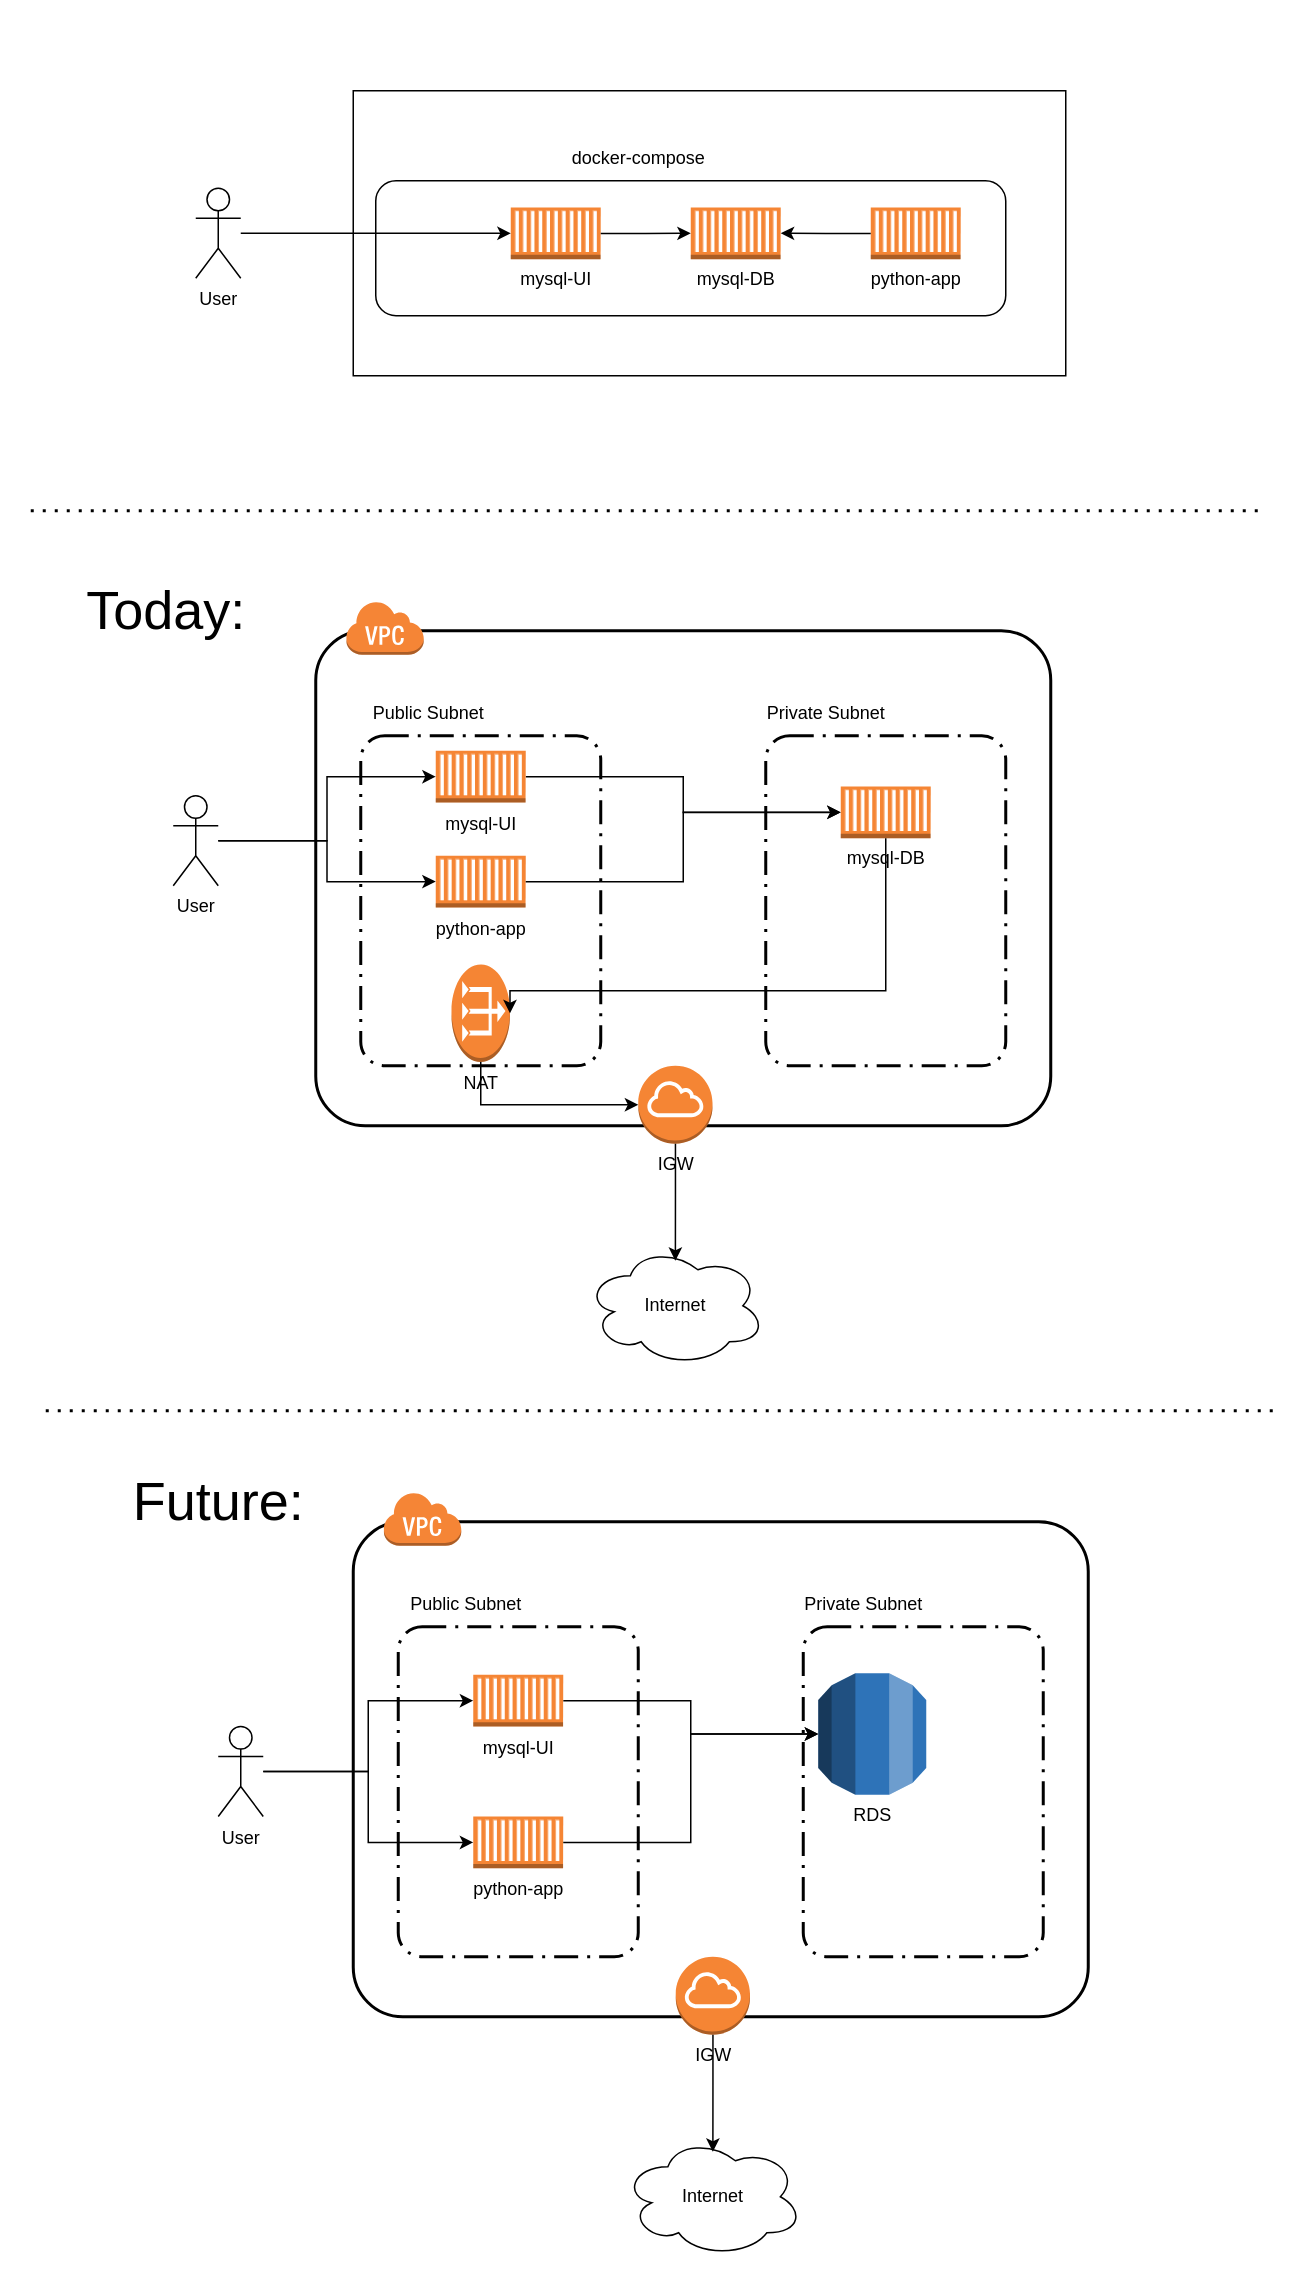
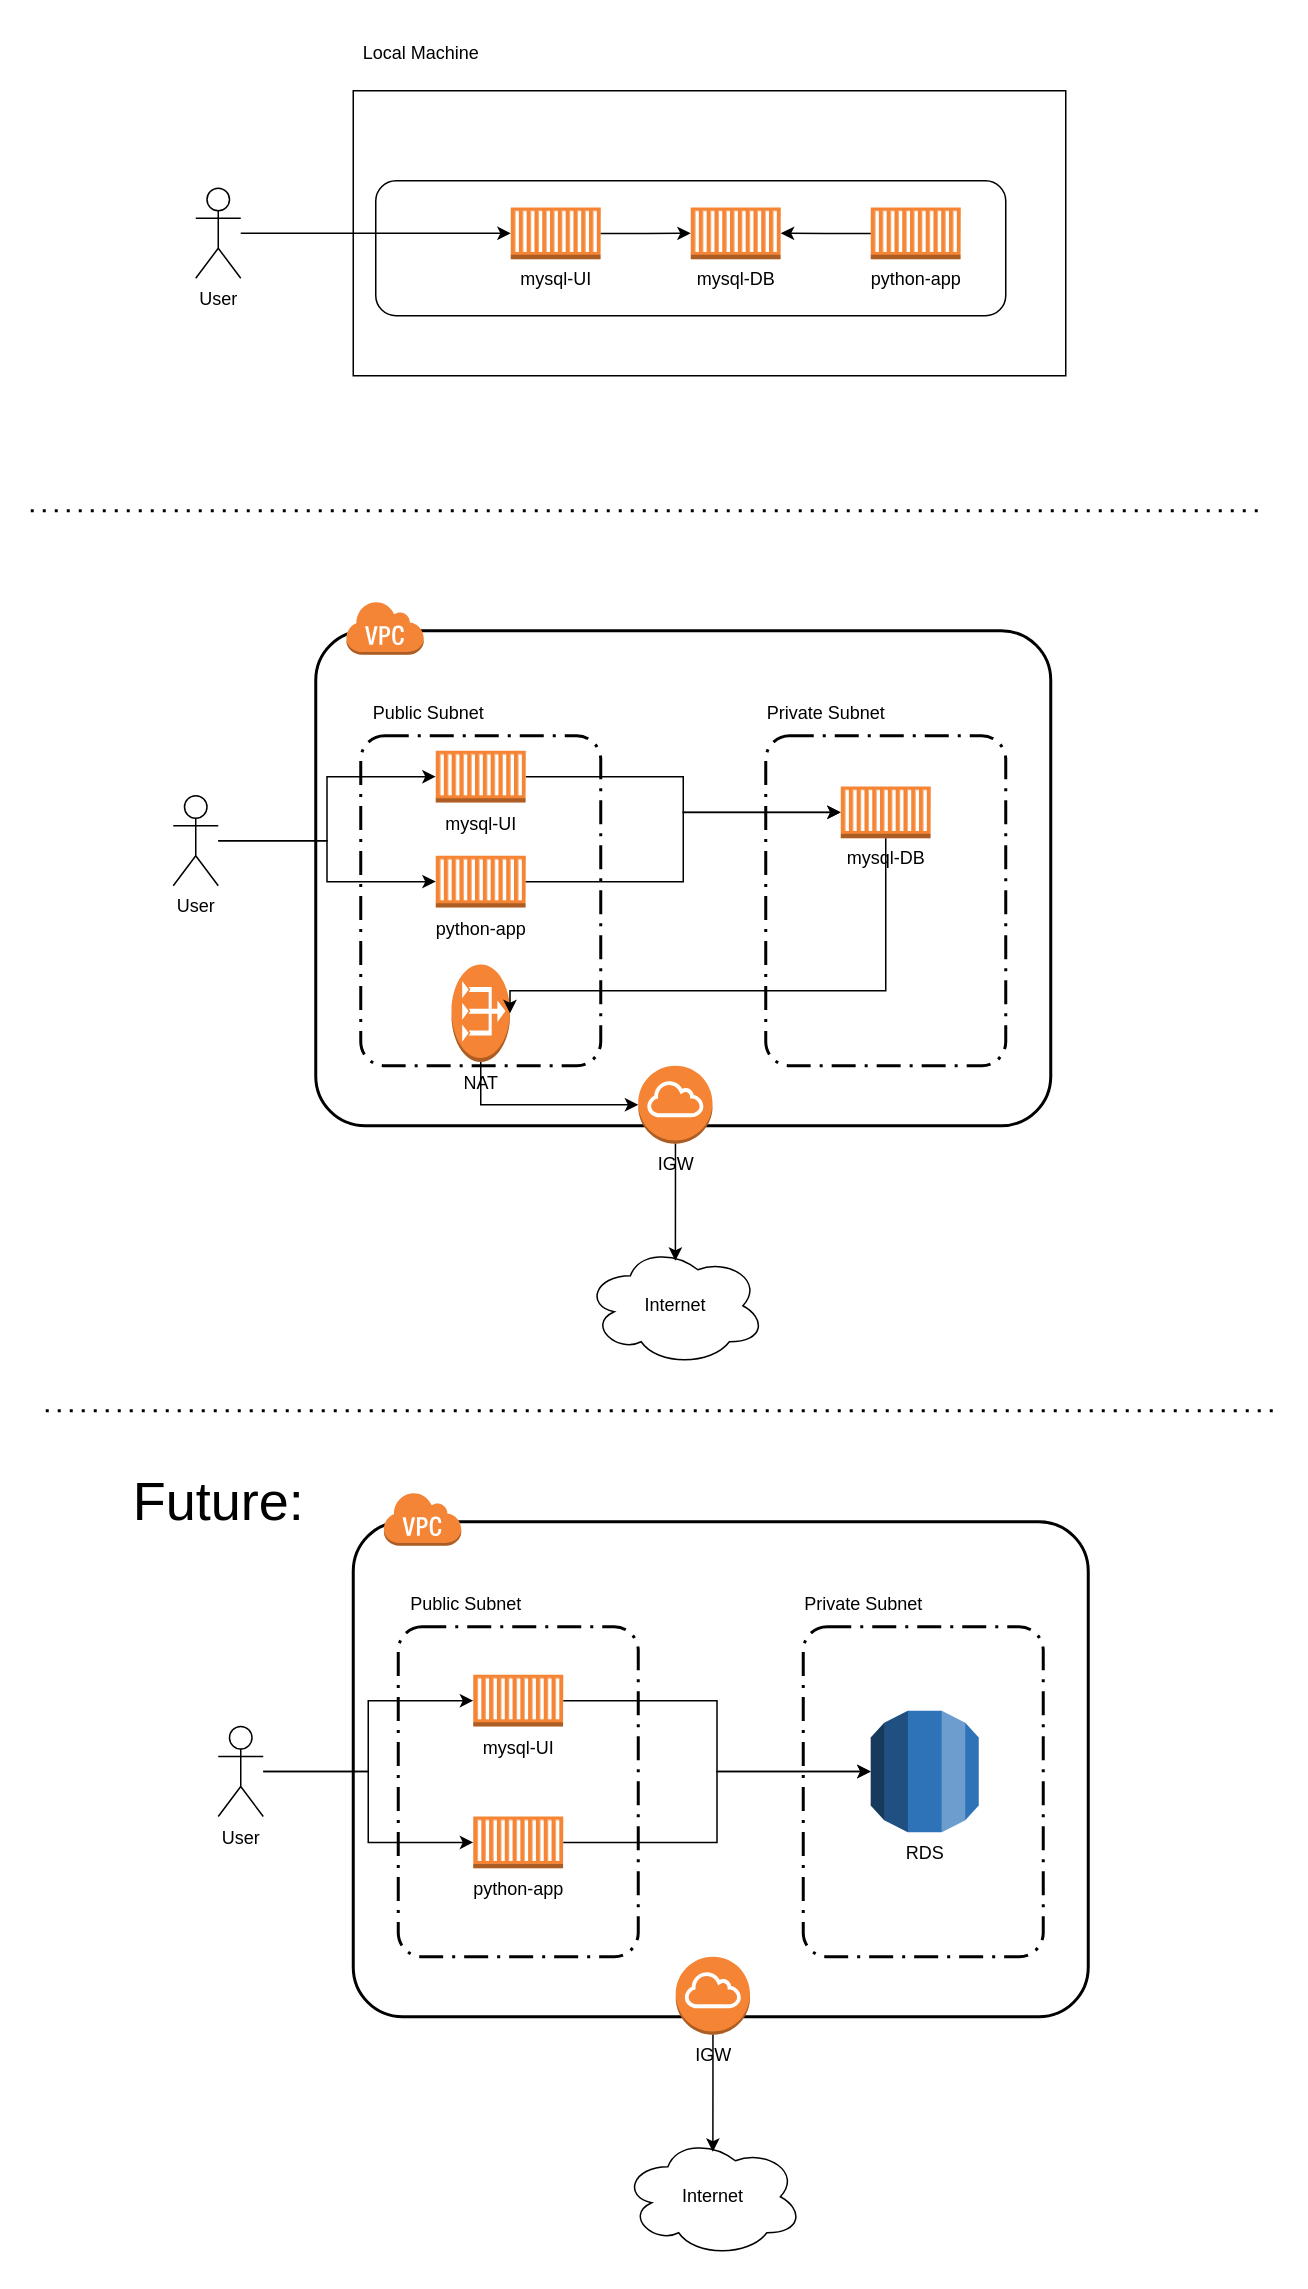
  <mxCell id="0" />
  <mxCell id="1" parent="0" />
  <mxCell id="2" value="" style="rounded=0;whiteSpace=wrap;html=1;" vertex="1" parent="1"><mxGeometry x="235" y="60" width="475" height="190" as="geometry" /></mxCell>
  <mxCell id="3" value="" style="rounded=1;whiteSpace=wrap;html=1;" vertex="1" parent="1"><mxGeometry x="250" y="120" width="420" height="90" as="geometry" /></mxCell>
+ <mxCell id="4" value="Local Machine" style="text;html=1;align=center;verticalAlign=middle;resizable=0;points=[];autosize=1;strokeColor=none;fillColor=none;" vertex="1" parent="1"><mxGeometry x="230" y="20" width="100" height="30" as="geometry" /></mxCell>
  <mxCell id="5" value="mysql-UI" style="outlineConnect=0;dashed=0;verticalLabelPosition=bottom;verticalAlign=top;align=center;html=1;shape=mxgraph.aws3.ec2_compute_container;fillColor=#F58534;gradientColor=none;" vertex="1" parent="1"><mxGeometry x="340" y="137.75" width="60" height="34.5" as="geometry" /></mxCell>
- <mxCell id="6" value="docker-compose" style="text;html=1;align=center;verticalAlign=middle;resizable=0;points=[];autosize=1;strokeColor=none;fillColor=none;" vertex="1" parent="1"><mxGeometry x="370" y="90" width="110" height="30" as="geometry" /></mxCell>
  <mxCell id="7" value="mysql-DB" style="outlineConnect=0;dashed=0;verticalLabelPosition=bottom;verticalAlign=top;align=center;html=1;shape=mxgraph.aws3.ec2_compute_container;fillColor=#F58534;gradientColor=none;" vertex="1" parent="1"><mxGeometry x="460" y="137.75" width="60" height="34.5" as="geometry" /></mxCell>
  <mxCell id="8" style="edgeStyle=orthogonalEdgeStyle;rounded=0;orthogonalLoop=1;jettySize=auto;html=1;entryX=0;entryY=0.5;entryDx=0;entryDy=0;entryPerimeter=0;" edge="1" parent="1" source="5" target="7"><mxGeometry relative="1" as="geometry" /></mxCell>
  <mxCell id="9" value="User" style="shape=umlActor;verticalLabelPosition=bottom;verticalAlign=top;html=1;outlineConnect=0;" vertex="1" parent="1"><mxGeometry x="130" y="125" width="30" height="60" as="geometry" /></mxCell>
  <mxCell id="10" style="edgeStyle=orthogonalEdgeStyle;rounded=0;orthogonalLoop=1;jettySize=auto;html=1;entryX=0;entryY=0.5;entryDx=0;entryDy=0;entryPerimeter=0;" edge="1" parent="1" source="9" target="5"><mxGeometry relative="1" as="geometry" /></mxCell>
  <mxCell id="11" value="python-app" style="outlineConnect=0;dashed=0;verticalLabelPosition=bottom;verticalAlign=top;align=center;html=1;shape=mxgraph.aws3.ec2_compute_container;fillColor=#F58534;gradientColor=none;" vertex="1" parent="1"><mxGeometry x="580" y="137.75" width="60" height="34.5" as="geometry" /></mxCell>
  <mxCell id="12" style="edgeStyle=orthogonalEdgeStyle;rounded=0;orthogonalLoop=1;jettySize=auto;html=1;entryX=1;entryY=0.5;entryDx=0;entryDy=0;entryPerimeter=0;" edge="1" parent="1" source="11" target="7"><mxGeometry relative="1" as="geometry" /></mxCell>
  <mxCell id="13" value="" style="endArrow=none;dashed=1;html=1;dashPattern=1 3;strokeWidth=2;rounded=0;" edge="1" parent="1"><mxGeometry width="50" height="50" relative="1" as="geometry"><mxPoint x="20" y="340" as="sourcePoint" /><mxPoint x="840" y="340" as="targetPoint" /></mxGeometry></mxCell>
  <mxCell id="14" value="" style="rounded=1;arcSize=10;dashed=0;fillColor=none;gradientColor=none;strokeWidth=2;" vertex="1" parent="1"><mxGeometry x="210" y="420" width="490" height="330" as="geometry" /></mxCell>
  <mxCell id="15" value="" style="dashed=0;html=1;shape=mxgraph.aws3.virtual_private_cloud;fillColor=#F58536;gradientColor=none;dashed=0;" vertex="1" parent="1"><mxGeometry x="230" y="400" width="52" height="36" as="geometry" /></mxCell>
  <mxCell id="16" value="" style="rounded=1;arcSize=10;dashed=1;fillColor=none;gradientColor=none;dashPattern=8 3 1 3;strokeWidth=2;" vertex="1" parent="1"><mxGeometry x="240" y="490" width="160" height="220" as="geometry" /></mxCell>
  <mxCell id="17" value="Public Subnet" style="text;html=1;align=center;verticalAlign=middle;resizable=0;points=[];autosize=1;strokeColor=none;fillColor=none;" vertex="1" parent="1"><mxGeometry x="235" y="460" width="100" height="30" as="geometry" /></mxCell>
  <mxCell id="18" style="edgeStyle=orthogonalEdgeStyle;rounded=0;orthogonalLoop=1;jettySize=auto;html=1;" edge="1" parent="1" source="19" target="22"><mxGeometry relative="1" as="geometry" /></mxCell>
  <mxCell id="19" value="mysql-UI" style="outlineConnect=0;dashed=0;verticalLabelPosition=bottom;verticalAlign=top;align=center;html=1;shape=mxgraph.aws3.ec2_compute_container;fillColor=#F58534;gradientColor=none;" vertex="1" parent="1"><mxGeometry x="290" y="500" width="60" height="34.5" as="geometry" /></mxCell>
  <mxCell id="20" value="" style="rounded=1;arcSize=10;dashed=1;fillColor=none;gradientColor=none;dashPattern=8 3 1 3;strokeWidth=2;" vertex="1" parent="1"><mxGeometry x="510" y="490" width="160" height="220" as="geometry" /></mxCell>
  <mxCell id="21" value="Private Subnet" style="text;html=1;align=center;verticalAlign=middle;resizable=0;points=[];autosize=1;strokeColor=none;fillColor=none;" vertex="1" parent="1"><mxGeometry x="500" y="460" width="100" height="30" as="geometry" /></mxCell>
  <mxCell id="22" value="mysql-DB" style="outlineConnect=0;dashed=0;verticalLabelPosition=bottom;verticalAlign=top;align=center;html=1;shape=mxgraph.aws3.ec2_compute_container;fillColor=#F58534;gradientColor=none;" vertex="1" parent="1"><mxGeometry x="560" y="523.75" width="60" height="34.5" as="geometry" /></mxCell>
  <mxCell id="23" style="edgeStyle=orthogonalEdgeStyle;rounded=0;orthogonalLoop=1;jettySize=auto;html=1;" edge="1" parent="1" source="24" target="19"><mxGeometry relative="1" as="geometry" /></mxCell>
  <mxCell id="24" value="User" style="shape=umlActor;verticalLabelPosition=bottom;verticalAlign=top;html=1;outlineConnect=0;" vertex="1" parent="1"><mxGeometry x="115" y="530" width="30" height="60" as="geometry" /></mxCell>
  <mxCell id="25" value="NAT" style="outlineConnect=0;dashed=0;verticalLabelPosition=bottom;verticalAlign=top;align=center;html=1;shape=mxgraph.aws3.vpc_nat_gateway;fillColor=#F58534;gradientColor=none;" vertex="1" parent="1"><mxGeometry x="300.5" y="642.5" width="39" height="65" as="geometry" /></mxCell>
  <mxCell id="26" style="edgeStyle=orthogonalEdgeStyle;rounded=0;orthogonalLoop=1;jettySize=auto;html=1;entryX=1;entryY=0.5;entryDx=0;entryDy=0;entryPerimeter=0;" edge="1" parent="1" source="22" target="25"><mxGeometry relative="1" as="geometry"><Array as="points"><mxPoint x="590" y="660" /><mxPoint x="340" y="660" /></Array></mxGeometry></mxCell>
  <mxCell id="27" value="IGW" style="outlineConnect=0;dashed=0;verticalLabelPosition=bottom;verticalAlign=top;align=center;html=1;shape=mxgraph.aws3.internet_gateway;fillColor=#F58534;gradientColor=none;" vertex="1" parent="1"><mxGeometry x="425" y="710" width="49.5" height="52" as="geometry" /></mxCell>
  <mxCell id="28" value="Internet" style="ellipse;shape=cloud;whiteSpace=wrap;html=1;" vertex="1" parent="1"><mxGeometry x="389.75" y="830" width="120" height="80" as="geometry" /></mxCell>
  <mxCell id="29" style="edgeStyle=orthogonalEdgeStyle;rounded=0;orthogonalLoop=1;jettySize=auto;html=1;entryX=0.5;entryY=0.125;entryDx=0;entryDy=0;entryPerimeter=0;" edge="1" parent="1" source="27" target="28"><mxGeometry relative="1" as="geometry" /></mxCell>
  <mxCell id="30" style="edgeStyle=orthogonalEdgeStyle;rounded=0;orthogonalLoop=1;jettySize=auto;html=1;entryX=0;entryY=0.5;entryDx=0;entryDy=0;entryPerimeter=0;" edge="1" parent="1" source="25" target="27"><mxGeometry relative="1" as="geometry"><Array as="points"><mxPoint x="320" y="736" /></Array></mxGeometry></mxCell>
- <mxCell id="31" value="&lt;font style=&quot;font-size: 36px;&quot;&gt;Today:&lt;/font&gt;" style="text;html=1;align=center;verticalAlign=middle;resizable=0;points=[];autosize=1;strokeColor=none;fillColor=none;" vertex="1" parent="1"><mxGeometry x="45" y="376" width="130" height="60" as="geometry" /></mxCell>
  <mxCell id="32" value="" style="endArrow=none;dashed=1;html=1;dashPattern=1 3;strokeWidth=2;rounded=0;" edge="1" parent="1"><mxGeometry width="50" height="50" relative="1" as="geometry"><mxPoint x="30" y="940" as="sourcePoint" /><mxPoint x="850" y="940" as="targetPoint" /></mxGeometry></mxCell>
  <mxCell id="33" value="" style="rounded=1;arcSize=10;dashed=0;fillColor=none;gradientColor=none;strokeWidth=2;" vertex="1" parent="1"><mxGeometry x="235" y="1014" width="490" height="330" as="geometry" /></mxCell>
  <mxCell id="34" value="" style="dashed=0;html=1;shape=mxgraph.aws3.virtual_private_cloud;fillColor=#F58536;gradientColor=none;dashed=0;" vertex="1" parent="1"><mxGeometry x="255" y="994" width="52" height="36" as="geometry" /></mxCell>
  <mxCell id="35" value="" style="rounded=1;arcSize=10;dashed=1;fillColor=none;gradientColor=none;dashPattern=8 3 1 3;strokeWidth=2;" vertex="1" parent="1"><mxGeometry x="265" y="1084" width="160" height="220" as="geometry" /></mxCell>
  <mxCell id="36" value="Public Subnet" style="text;html=1;align=center;verticalAlign=middle;resizable=0;points=[];autosize=1;strokeColor=none;fillColor=none;" vertex="1" parent="1"><mxGeometry x="260" y="1054" width="100" height="30" as="geometry" /></mxCell>
  <mxCell id="37" style="edgeStyle=orthogonalEdgeStyle;rounded=0;orthogonalLoop=1;jettySize=auto;html=1;entryX=0;entryY=0.5;entryDx=0;entryDy=0;entryPerimeter=0;" edge="1" parent="1" source="38" target="48"><mxGeometry relative="1" as="geometry"><mxPoint x="585" y="1180.5" as="targetPoint" /></mxGeometry></mxCell>
  <mxCell id="38" value="mysql-UI" style="outlineConnect=0;dashed=0;verticalLabelPosition=bottom;verticalAlign=top;align=center;html=1;shape=mxgraph.aws3.ec2_compute_container;fillColor=#F58534;gradientColor=none;" vertex="1" parent="1"><mxGeometry x="315" y="1116" width="60" height="34.5" as="geometry" /></mxCell>
  <mxCell id="39" value="" style="rounded=1;arcSize=10;dashed=1;fillColor=none;gradientColor=none;dashPattern=8 3 1 3;strokeWidth=2;" vertex="1" parent="1"><mxGeometry x="535" y="1084" width="160" height="220" as="geometry" /></mxCell>
  <mxCell id="40" value="Private Subnet" style="text;html=1;align=center;verticalAlign=middle;resizable=0;points=[];autosize=1;strokeColor=none;fillColor=none;" vertex="1" parent="1"><mxGeometry x="525" y="1054" width="100" height="30" as="geometry" /></mxCell>
  <mxCell id="41" style="edgeStyle=orthogonalEdgeStyle;rounded=0;orthogonalLoop=1;jettySize=auto;html=1;" edge="1" parent="1" source="43" target="38"><mxGeometry relative="1" as="geometry" /></mxCell>
  <mxCell id="42" style="edgeStyle=orthogonalEdgeStyle;rounded=0;orthogonalLoop=1;jettySize=auto;html=1;" edge="1" parent="1" source="43" target="52"><mxGeometry relative="1" as="geometry" /></mxCell>
  <mxCell id="43" value="User" style="shape=umlActor;verticalLabelPosition=bottom;verticalAlign=top;html=1;outlineConnect=0;" vertex="1" parent="1"><mxGeometry x="145" y="1150.5" width="30" height="60" as="geometry" /></mxCell>
  <mxCell id="44" value="IGW" style="outlineConnect=0;dashed=0;verticalLabelPosition=bottom;verticalAlign=top;align=center;html=1;shape=mxgraph.aws3.internet_gateway;fillColor=#F58534;gradientColor=none;" vertex="1" parent="1"><mxGeometry x="450" y="1304" width="49.5" height="52" as="geometry" /></mxCell>
  <mxCell id="45" value="Internet" style="ellipse;shape=cloud;whiteSpace=wrap;html=1;" vertex="1" parent="1"><mxGeometry x="414.75" y="1424" width="120" height="80" as="geometry" /></mxCell>
  <mxCell id="46" style="edgeStyle=orthogonalEdgeStyle;rounded=0;orthogonalLoop=1;jettySize=auto;html=1;entryX=0.5;entryY=0.125;entryDx=0;entryDy=0;entryPerimeter=0;" edge="1" parent="1" source="44" target="45"><mxGeometry relative="1" as="geometry" /></mxCell>
  <mxCell id="47" value="&lt;font style=&quot;font-size: 36px;&quot;&gt;Future:&lt;/font&gt;" style="text;html=1;align=center;verticalAlign=middle;resizable=0;points=[];autosize=1;strokeColor=none;fillColor=none;" vertex="1" parent="1"><mxGeometry x="75" y="970" width="140" height="60" as="geometry" /></mxCell>
- <mxCell id="48" value="RDS" style="outlineConnect=0;dashed=0;verticalLabelPosition=bottom;verticalAlign=top;align=center;html=1;shape=mxgraph.aws3.rds;fillColor=#2E73B8;gradientColor=none;" vertex="1" parent="1"><mxGeometry x="545" y="1115" width="72" height="81" as="geometry" /></mxCell>
+ <mxCell id="48" value="RDS" style="outlineConnect=0;dashed=0;verticalLabelPosition=bottom;verticalAlign=top;align=center;html=1;shape=mxgraph.aws3.rds;fillColor=#2E73B8;gradientColor=none;" vertex="1" parent="1"><mxGeometry x="580" y="1140" width="72" height="81" as="geometry" /></mxCell>
  <mxCell id="49" value="python-app" style="outlineConnect=0;dashed=0;verticalLabelPosition=bottom;verticalAlign=top;align=center;html=1;shape=mxgraph.aws3.ec2_compute_container;fillColor=#F58534;gradientColor=none;" vertex="1" parent="1"><mxGeometry x="290" y="570" width="60" height="34.5" as="geometry" /></mxCell>
  <mxCell id="50" style="edgeStyle=orthogonalEdgeStyle;rounded=0;orthogonalLoop=1;jettySize=auto;html=1;entryX=0;entryY=0.5;entryDx=0;entryDy=0;entryPerimeter=0;" edge="1" parent="1" source="49" target="22"><mxGeometry relative="1" as="geometry" /></mxCell>
  <mxCell id="51" style="edgeStyle=orthogonalEdgeStyle;rounded=0;orthogonalLoop=1;jettySize=auto;html=1;entryX=0;entryY=0.5;entryDx=0;entryDy=0;entryPerimeter=0;" edge="1" parent="1" source="24" target="49"><mxGeometry relative="1" as="geometry" /></mxCell>
  <mxCell id="52" value="python-app" style="outlineConnect=0;dashed=0;verticalLabelPosition=bottom;verticalAlign=top;align=center;html=1;shape=mxgraph.aws3.ec2_compute_container;fillColor=#F58534;gradientColor=none;" vertex="1" parent="1"><mxGeometry x="315" y="1210.5" width="60" height="34.5" as="geometry" /></mxCell>
  <mxCell id="53" style="edgeStyle=orthogonalEdgeStyle;rounded=0;orthogonalLoop=1;jettySize=auto;html=1;entryX=0;entryY=0.5;entryDx=0;entryDy=0;entryPerimeter=0;" edge="1" parent="1" source="52" target="48"><mxGeometry relative="1" as="geometry" /></mxCell>
